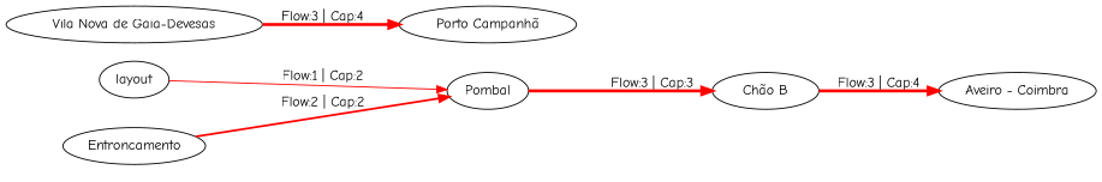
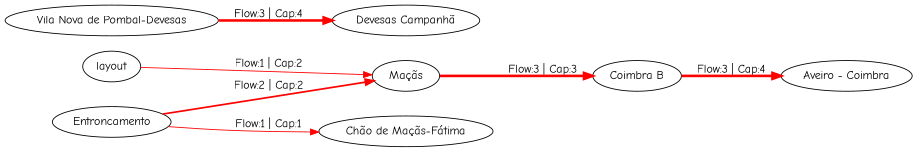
  digraph {
    fontname="Comic Neue"
    rankdir=LR
    node [fontname="Comic Neue"]
    edge [color=red fontname="Comic Neue" penwidth=3]
    layout
-   Pombal
+   Pombal [label="Maçãs"]
    Entroncamento
-   "Coimbra B" [label="Chão B"]
+   "Chão de Maçãs-Fátima"
+   "Coimbra B"
    n6 [label="Aveiro - Coimbra"]
-   "Vila Nova de Gaia-Devesas"
-   "Porto Campanhã"
+   "Vila Nova de Gaia-Devesas" [label="Vila Nova de Pombal-Devesas"]
+   "Porto Campanhã" [label="Devesas Campanhã"]
    layout -> Pombal [label="Flow:1 | Cap:2" penwidth=1]
    Pombal -> "Coimbra B" [label="Flow:3 | Cap:3"]
    Entroncamento -> Pombal [label="Flow:2 | Cap:2" penwidth=2]
+   Entroncamento -> "Chão de Maçãs-Fátima" [label="Flow:1 | Cap:1" penwidth=1]
    "Coimbra B" -> n6 [label="Flow:3 | Cap:4"]
    "Vila Nova de Gaia-Devesas" -> "Porto Campanhã" [label="Flow:3 | Cap:4"]
  }
